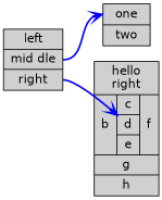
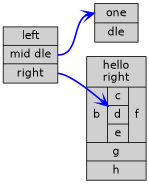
  digraph {
    rankdir=LR
    node [fillcolor="#d0d0d0" fontname=Helvetica shape=record style=filled]
    edge [arrowhead=open color=blue style=bold]
    n1 [label="<f0> left|<f1> mid\ dle|<f2> right"]
-   n2 [label="<f0> one|<f1> two"]
+   n2 [label="<f0> one|<f1> dle"]
    n3 [label="hello\nright |{ b |{c|<here> d|e}| f}| g | h"]
    n1 -> n2 [headport=f0 tailport=f1]
    n1 -> n3 [headport=here tailport=f2]
  }
